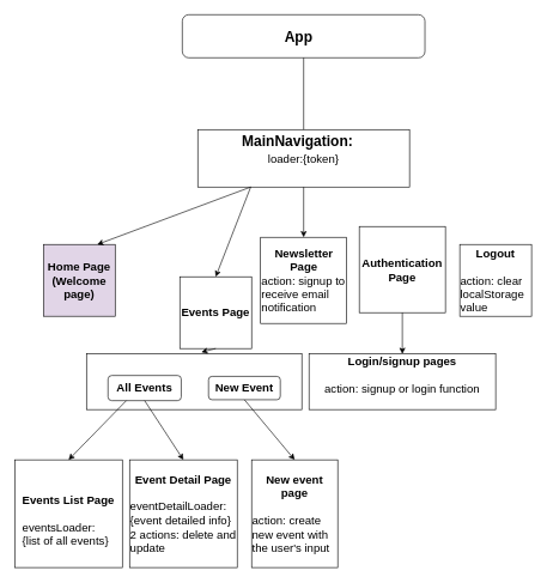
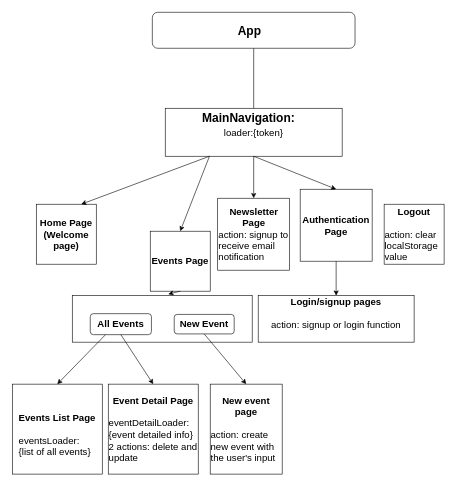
  <mxCell id="0" />
  <mxCell id="1" parent="0" />
  <mxCell id="2" value="" style="rounded=0;whiteSpace=wrap;html=1;fontSize=16;" vertex="1" parent="1"><mxGeometry x="120" y="492.5" width="300" height="77.5" as="geometry" /></mxCell>
  <mxCell id="3" value="&lt;b style=&quot;&quot;&gt;&lt;font style=&quot;font-size: 20px;&quot;&gt;App&amp;nbsp;&lt;/font&gt;&lt;/b&gt;&lt;b style=&quot;font-size: 16px;&quot;&gt; &amp;nbsp;&lt;/b&gt;" style="rounded=1;whiteSpace=wrap;html=1;align=center;fontSize=20;" vertex="1" parent="1"><mxGeometry x="253.5" y="20" width="338" height="60" as="geometry" /></mxCell>
  <mxCell id="4" value="&lt;b&gt;MainNavigation:&lt;/b&gt;&amp;nbsp; &amp;nbsp;&lt;br&gt;&lt;font style=&quot;font-size: 19px;&quot;&gt;&lt;span style=&quot;font-size: 16px;&quot;&gt;loader:{token}&lt;/span&gt;&lt;font style=&quot;font-size: 19px;&quot;&gt;&lt;br&gt;&lt;/font&gt;&lt;/font&gt;&lt;font style=&quot;font-size: 16px;&quot;&gt;&amp;nbsp; &amp;nbsp; &amp;nbsp;&lt;/font&gt;&amp;nbsp; &amp;nbsp; &amp;nbsp; &amp;nbsp; &amp;nbsp;" style="rounded=0;whiteSpace=wrap;html=1;fontSize=20;" vertex="1" parent="1"><mxGeometry x="275" y="180" width="295" height="80" as="geometry" /></mxCell>
- <mxCell id="5" value="&lt;b&gt;Home Page&lt;br&gt;(Welcome page)&lt;/b&gt;" style="whiteSpace=wrap;html=1;aspect=fixed;fontSize=16;fillColor=#e1d5e7;" vertex="1" parent="1"><mxGeometry x="60" y="340" width="100" height="100" as="geometry" /></mxCell>
+ <mxCell id="5" value="&lt;b&gt;Home Page&lt;br&gt;(Welcome page)&lt;/b&gt;" style="whiteSpace=wrap;html=1;aspect=fixed;fontSize=16;" vertex="1" parent="1"><mxGeometry x="60" y="340" width="100" height="100" as="geometry" /></mxCell>
  <mxCell id="6" value="&lt;b&gt;Events Page&lt;/b&gt;" style="whiteSpace=wrap;html=1;aspect=fixed;fontSize=16;" vertex="1" parent="1"><mxGeometry x="250" y="385" width="100" height="100" as="geometry" /></mxCell>
  <mxCell id="7" value="&lt;div style=&quot;&quot;&gt;&lt;span style=&quot;background-color: initial;&quot;&gt;&lt;b&gt;Newsletter Page&lt;/b&gt;&lt;/span&gt;&lt;/div&gt;&lt;div style=&quot;text-align: left;&quot;&gt;&lt;span style=&quot;background-color: initial;&quot;&gt;action: signup to receive email notification&lt;/span&gt;&lt;/div&gt;" style="whiteSpace=wrap;html=1;aspect=fixed;fontSize=16;align=center;" vertex="1" parent="1"><mxGeometry x="362.5" y="330" width="120" height="120" as="geometry" /></mxCell>
  <mxCell id="8" value="&lt;div style=&quot;text-align: left;&quot;&gt;&lt;b style=&quot;background-color: initial;&quot;&gt;&lt;br&gt;Events List Page&lt;br&gt;&lt;br&gt;&lt;/b&gt;&lt;/div&gt;&lt;div style=&quot;text-align: left;&quot;&gt;&lt;span style=&quot;background-color: initial;&quot;&gt;eventsLoader:&lt;/span&gt;&lt;/div&gt;&lt;div style=&quot;text-align: left;&quot;&gt;&lt;span style=&quot;background-color: initial;&quot;&gt;{list of all events}&lt;/span&gt;&lt;/div&gt;" style="whiteSpace=wrap;html=1;aspect=fixed;fontSize=16;align=center;horizontal=1;" vertex="1" parent="1"><mxGeometry x="20" y="640" width="150" height="150" as="geometry" /></mxCell>
  <mxCell id="9" value="&lt;b&gt;Authentication&lt;br&gt;Page&lt;/b&gt;" style="whiteSpace=wrap;html=1;aspect=fixed;fontSize=16;" vertex="1" parent="1"><mxGeometry x="500" y="315" width="120" height="120" as="geometry" /></mxCell>
  <mxCell id="10" value="&lt;b&gt;Logout&lt;/b&gt;&lt;br&gt;&lt;br&gt;&lt;div style=&quot;text-align: left;&quot;&gt;action: clear localStorage value&lt;/div&gt;" style="whiteSpace=wrap;html=1;aspect=fixed;fontSize=16;" vertex="1" parent="1"><mxGeometry x="640" y="340" width="100" height="100" as="geometry" /></mxCell>
  <mxCell id="11" value="&lt;b&gt;Event Detail Page&lt;/b&gt;&lt;br&gt;&lt;br&gt;&lt;div style=&quot;text-align: left;&quot;&gt;&lt;span style=&quot;background-color: initial;&quot;&gt;eventDetailLoader:{event detailed info}&lt;/span&gt;&lt;/div&gt;&lt;div style=&quot;text-align: left;&quot;&gt;&lt;span style=&quot;background-color: initial;&quot;&gt;2 actions: delete and update&lt;/span&gt;&lt;/div&gt;" style="whiteSpace=wrap;html=1;aspect=fixed;fontSize=16;" vertex="1" parent="1"><mxGeometry x="180" y="640" width="150" height="150" as="geometry" /></mxCell>
  <mxCell id="12" value="&lt;b&gt;All Events&lt;/b&gt;" style="rounded=1;whiteSpace=wrap;html=1;fontSize=16;" vertex="1" parent="1"><mxGeometry x="150" y="522.5" width="102" height="35" as="geometry" /></mxCell>
  <mxCell id="13" value="&lt;b&gt;New Event&lt;/b&gt;" style="rounded=1;whiteSpace=wrap;html=1;fontSize=16;" vertex="1" parent="1"><mxGeometry x="290" y="523.75" width="100" height="32.5" as="geometry" /></mxCell>
  <mxCell id="14" value="&lt;b&gt;New event page&lt;br&gt;&lt;/b&gt;&lt;br&gt;&lt;div style=&quot;text-align: left;&quot;&gt;&lt;span style=&quot;background-color: initial;&quot;&gt;action: create new event with the user's input&lt;/span&gt;&lt;/div&gt;" style="rounded=0;whiteSpace=wrap;html=1;fontSize=16;" vertex="1" parent="1"><mxGeometry x="350" y="640" width="120" height="150" as="geometry" /></mxCell>
  <mxCell id="15" value="" style="endArrow=classic;html=1;rounded=0;fontSize=16;entryX=0.5;entryY=0;entryDx=0;entryDy=0;exitX=0.5;exitY=1;exitDx=0;exitDy=0;" edge="1" parent="1" source="13" target="14"><mxGeometry width="50" height="50" relative="1" as="geometry"><mxPoint x="260" y="470" as="sourcePoint" /><mxPoint x="310" y="420" as="targetPoint" /></mxGeometry></mxCell>
  <mxCell id="16" value="" style="endArrow=none;html=1;rounded=0;fontSize=16;entryX=0.5;entryY=0;entryDx=0;entryDy=0;exitX=0.5;exitY=1;exitDx=0;exitDy=0;" edge="1" parent="1" source="3" target="4"><mxGeometry width="50" height="50" relative="1" as="geometry"><mxPoint x="410" y="90" as="sourcePoint" /><mxPoint x="290" y="190" as="targetPoint" /></mxGeometry></mxCell>
  <mxCell id="17" value="" style="endArrow=classic;html=1;rounded=0;fontSize=16;entryX=0.75;entryY=0;entryDx=0;entryDy=0;exitX=0.25;exitY=1;exitDx=0;exitDy=0;" edge="1" parent="1" source="4" target="5"><mxGeometry width="50" height="50" relative="1" as="geometry"><mxPoint x="260" y="470" as="sourcePoint" /><mxPoint x="310" y="420" as="targetPoint" /></mxGeometry></mxCell>
  <mxCell id="18" value="" style="endArrow=classic;html=1;rounded=0;fontSize=16;entryX=0.5;entryY=0;entryDx=0;entryDy=0;exitX=0.25;exitY=1;exitDx=0;exitDy=0;" edge="1" parent="1" source="4" target="6"><mxGeometry width="50" height="50" relative="1" as="geometry"><mxPoint x="260" y="470" as="sourcePoint" /><mxPoint x="310" y="420" as="targetPoint" /></mxGeometry></mxCell>
  <mxCell id="19" value="" style="endArrow=classic;html=1;rounded=0;fontSize=16;entryX=0.5;entryY=0;entryDx=0;entryDy=0;exitX=0.5;exitY=1;exitDx=0;exitDy=0;" edge="1" parent="1" source="4" target="7"><mxGeometry width="50" height="50" relative="1" as="geometry"><mxPoint x="260" y="470" as="sourcePoint" /><mxPoint x="310" y="420" as="targetPoint" /></mxGeometry></mxCell>
+ <mxCell id="20" value="" style="endArrow=classic;html=1;rounded=0;fontSize=16;entryX=0.5;entryY=0;entryDx=0;entryDy=0;exitX=0.5;exitY=1;exitDx=0;exitDy=0;" edge="1" parent="1" source="4" target="9"><mxGeometry width="50" height="50" relative="1" as="geometry"><mxPoint x="260" y="470" as="sourcePoint" /><mxPoint x="310" y="420" as="targetPoint" /></mxGeometry></mxCell>
  <mxCell id="21" value="" style="endArrow=classic;html=1;rounded=0;fontSize=16;entryX=0.5;entryY=0;entryDx=0;entryDy=0;exitX=0.25;exitY=1;exitDx=0;exitDy=0;" edge="1" parent="1" source="12" target="8"><mxGeometry width="50" height="50" relative="1" as="geometry"><mxPoint x="260" y="480" as="sourcePoint" /><mxPoint x="310" y="430" as="targetPoint" /></mxGeometry></mxCell>
  <mxCell id="22" value="" style="endArrow=classic;html=1;rounded=0;fontSize=16;entryX=0.5;entryY=0;entryDx=0;entryDy=0;exitX=0.5;exitY=1;exitDx=0;exitDy=0;" edge="1" parent="1" source="12" target="11"><mxGeometry width="50" height="50" relative="1" as="geometry"><mxPoint x="260" y="480" as="sourcePoint" /><mxPoint x="310" y="430" as="targetPoint" /></mxGeometry></mxCell>
  <mxCell id="23" value="" style="endArrow=classic;html=1;rounded=0;fontSize=16;exitX=0.5;exitY=1;exitDx=0;exitDy=0;" edge="1" parent="1" source="6"><mxGeometry width="50" height="50" relative="1" as="geometry"><mxPoint x="260" y="480" as="sourcePoint" /><mxPoint x="280" y="490" as="targetPoint" /></mxGeometry></mxCell>
  <mxCell id="24" value="&lt;b&gt;Login/signup pages&lt;br&gt;&lt;/b&gt;&lt;br&gt;&lt;div style=&quot;text-align: left;&quot;&gt;action: signup or login function&lt;/div&gt;&lt;div style=&quot;text-align: left;&quot;&gt;&lt;b&gt;&lt;br&gt;&lt;/b&gt;&lt;/div&gt;" style="rounded=0;whiteSpace=wrap;html=1;fontSize=16;" vertex="1" parent="1"><mxGeometry x="430" y="492.5" width="260" height="77.5" as="geometry" /></mxCell>
  <mxCell id="25" value="" style="endArrow=classic;html=1;rounded=0;fontSize=16;entryX=0.5;entryY=0;entryDx=0;entryDy=0;exitX=0.5;exitY=1;exitDx=0;exitDy=0;" edge="1" parent="1" source="9" target="24"><mxGeometry width="50" height="50" relative="1" as="geometry"><mxPoint x="560" y="440" as="sourcePoint" /><mxPoint x="430" y="580" as="targetPoint" /></mxGeometry></mxCell>
